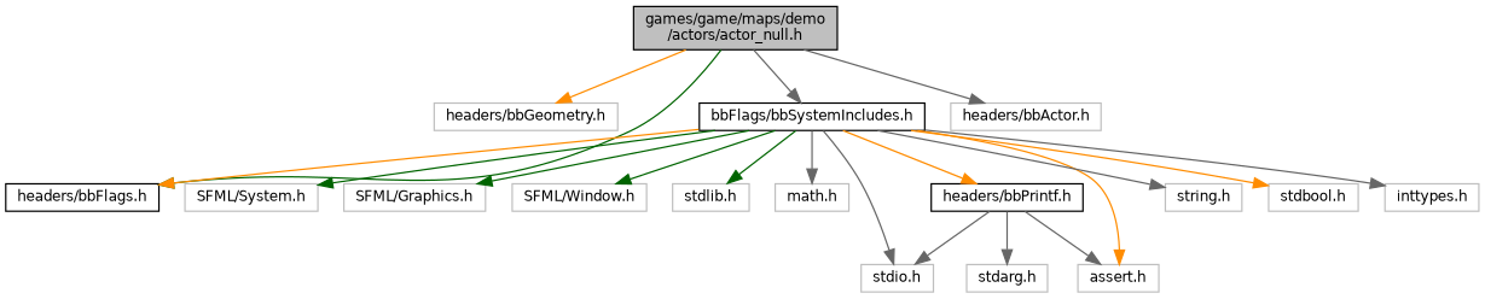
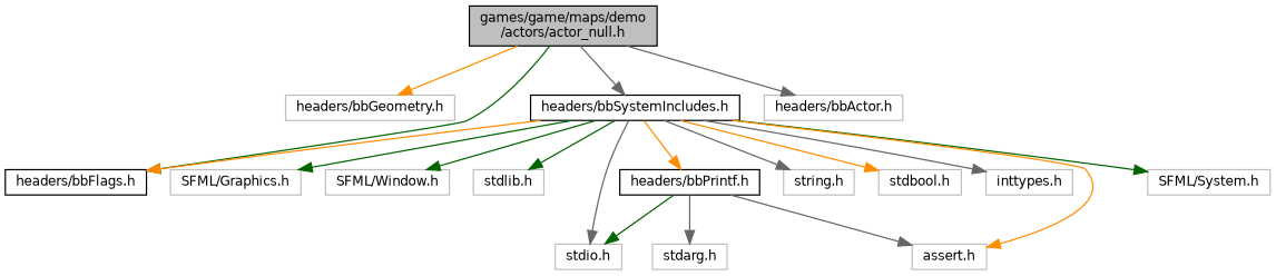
  digraph {
    node [color=grey75 fillcolor=white fontname=Helvetica fontsize=10 shape=record style=filled]
    edge [color=gray40 fontname=Helvetica fontsize=10 labelfontname=Helvetica labelfontsize=10 style=solid]
    n1 [color=black fillcolor=grey75 fontcolor=black height=0.2 label="games/game/maps/demo\l/actors/actor_null.h" width=0.4]
    n2 [height=0.2 label="headers/bbGeometry.h" width=0.4]
-   n3 [color=black height=0.2 label="bbFlags/bbSystemIncludes.h" width=0.4]
+   n3 [color=black height=0.2 label="headers/bbSystemIncludes.h" width=0.4]
    n4 [color=black height=0.2 label="headers/bbFlags.h" width=0.4]
    n5 [height=0.2 label="headers/bbActor.h" width=0.4]
    n6 [height=0.2 label="SFML/System.h" width=0.4]
    n7 [height=0.2 label="SFML/Graphics.h" width=0.4]
    n8 [height=0.2 label="SFML/Window.h" width=0.4]
    n9 [height=0.2 label="stdlib.h" width=0.4]
-   n10 [height=0.2 label="math.h" width=0.4]
    n11 [height=0.2 label="stdio.h" width=0.4]
    n12 [height=0.2 label="assert.h" width=0.4]
    n13 [height=0.2 label="string.h" width=0.4]
    n14 [height=0.2 label="stdbool.h" width=0.4]
    n15 [height=0.2 label="inttypes.h" width=0.4]
    n16 [color=black height=0.2 label="headers/bbPrintf.h" width=0.4]
    n17 [height=0.2 label="stdarg.h" width=0.4]
    n1 -> n2 [color=darkorange]
    n1 -> n3
    n1 -> n4 [color=darkgreen]
    n1 -> n5
    n3 -> n4 [color=darkorange]
    n3 -> n6 [color=darkgreen]
    n3 -> n7 [color=darkgreen]
    n3 -> n8 [color=darkgreen]
    n3 -> n9 [color=darkgreen]
-   n3 -> n10
    n3 -> n11
    n3 -> n12 [color=darkorange]
    n3 -> n13
    n3 -> n14 [color=darkorange]
    n3 -> n15
    n3 -> n16 [color=darkorange]
-   n16 -> n11
+   n16 -> n11 [color=darkgreen]
    n16 -> n12
    n16 -> n17
  }
